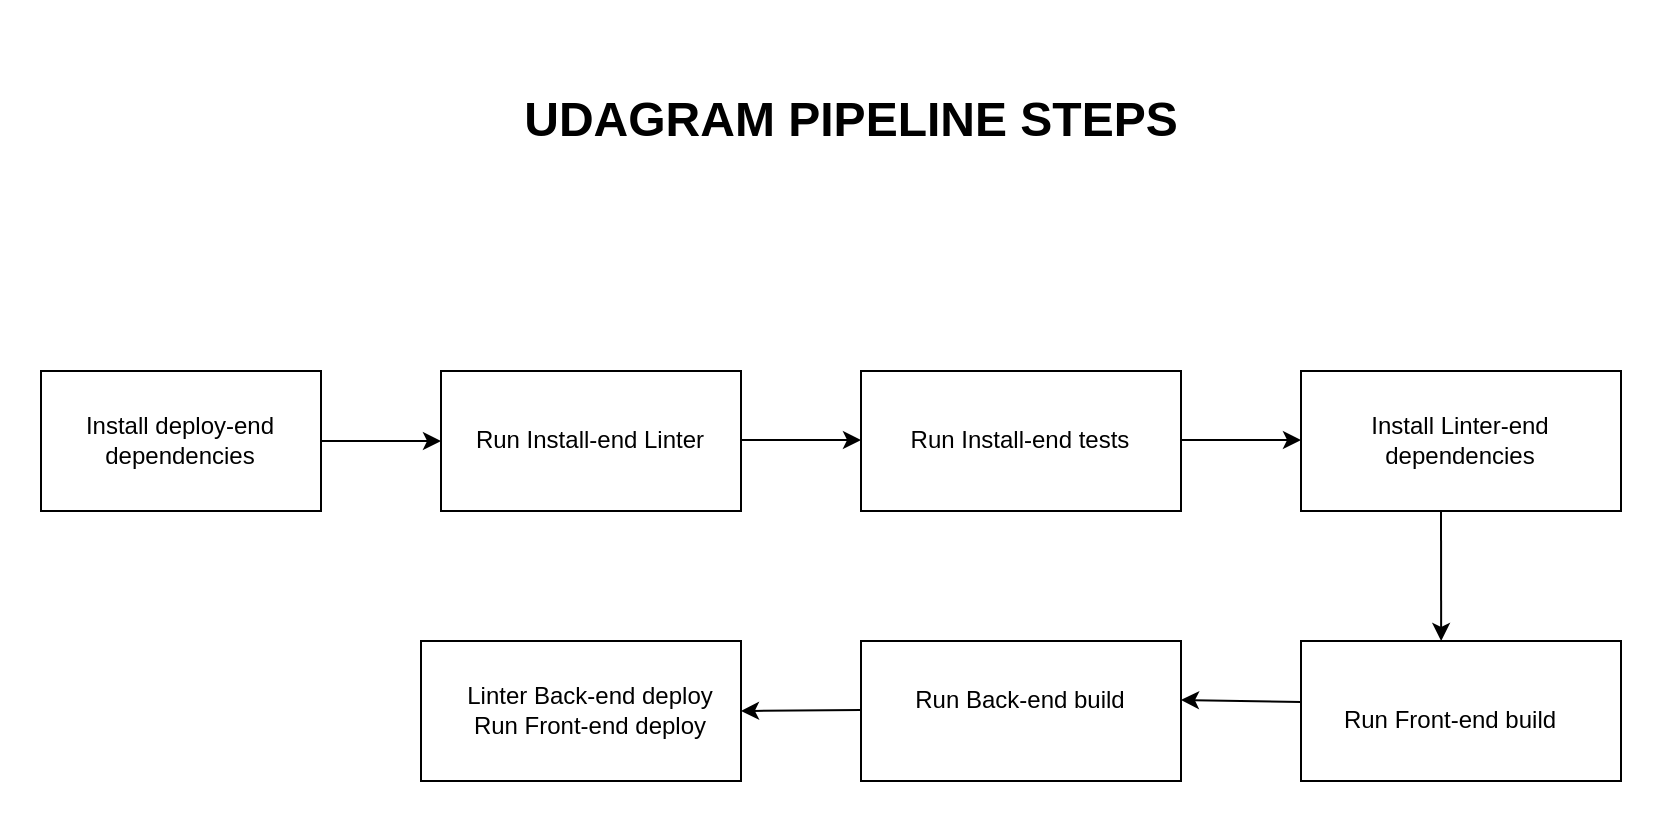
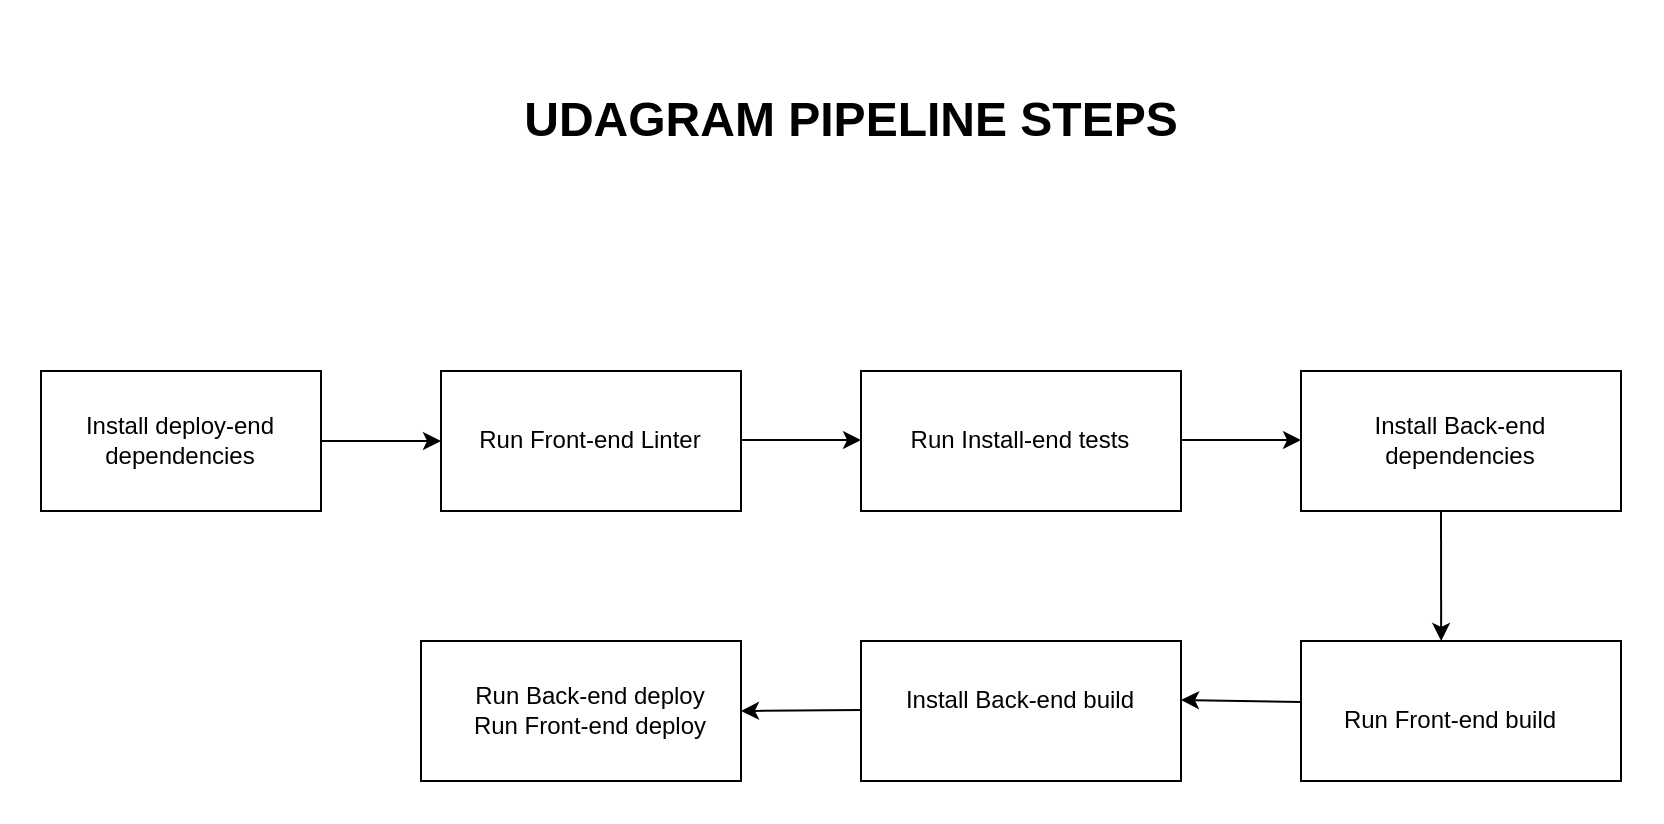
  <mxCell id="0" />
  <mxCell id="1" parent="0" />
  <mxCell id="2" value="" style="rounded=0;whiteSpace=wrap;html=1;" vertex="1" parent="1"><mxGeometry x="210" y="320" width="160" height="70" as="geometry" /></mxCell>
  <mxCell id="3" value="" style="rounded=0;whiteSpace=wrap;html=1;" parent="1" vertex="1"><mxGeometry x="20" y="185" width="140" height="70" as="geometry" /></mxCell>
  <mxCell id="4" value="Install deploy-end dependencies" style="text;html=1;strokeColor=none;fillColor=none;align=center;verticalAlign=middle;whiteSpace=wrap;rounded=0;" parent="1" vertex="1"><mxGeometry x="30" y="195" width="120" height="50" as="geometry" /></mxCell>
  <mxCell id="5" value="" style="rounded=0;whiteSpace=wrap;html=1;" parent="1" vertex="1"><mxGeometry x="220" y="185" width="150" height="70" as="geometry" /></mxCell>
- <mxCell id="6" value="Run Install-end Linter" style="text;html=1;strokeColor=none;fillColor=none;align=center;verticalAlign=middle;whiteSpace=wrap;rounded=0;" parent="1" vertex="1"><mxGeometry x="230" y="195" width="130" height="50" as="geometry" /></mxCell>
+ <mxCell id="6" value="Run Front-end Linter" style="text;html=1;strokeColor=none;fillColor=none;align=center;verticalAlign=middle;whiteSpace=wrap;rounded=0;" parent="1" vertex="1"><mxGeometry x="230" y="195" width="130" height="50" as="geometry" /></mxCell>
  <mxCell id="7" value="" style="rounded=0;whiteSpace=wrap;html=1;" parent="1" vertex="1"><mxGeometry x="430" y="185" width="160" height="70" as="geometry" /></mxCell>
  <mxCell id="8" value="Run Install-end tests" style="text;html=1;strokeColor=none;fillColor=none;align=center;verticalAlign=middle;whiteSpace=wrap;rounded=0;" parent="1" vertex="1"><mxGeometry x="445" y="195" width="130" height="50" as="geometry" /></mxCell>
  <mxCell id="9" value="" style="rounded=0;whiteSpace=wrap;html=1;" parent="1" vertex="1"><mxGeometry x="650" y="185" width="160" height="70" as="geometry" /></mxCell>
- <mxCell id="10" value="Install Linter-end dependencies" style="text;html=1;strokeColor=none;fillColor=none;align=center;verticalAlign=middle;whiteSpace=wrap;rounded=0;" parent="1" vertex="1"><mxGeometry x="660" y="195" width="140" height="50" as="geometry" /></mxCell>
+ <mxCell id="10" value="Install Back-end dependencies" style="text;html=1;strokeColor=none;fillColor=none;align=center;verticalAlign=middle;whiteSpace=wrap;rounded=0;" parent="1" vertex="1"><mxGeometry x="660" y="195" width="140" height="50" as="geometry" /></mxCell>
  <mxCell id="11" value="" style="rounded=0;whiteSpace=wrap;html=1;" parent="1" vertex="1"><mxGeometry x="650" y="320" width="160" height="70" as="geometry" /></mxCell>
  <mxCell id="12" value="Run Front-end build" style="text;html=1;strokeColor=none;fillColor=none;align=center;verticalAlign=middle;whiteSpace=wrap;rounded=0;" parent="1" vertex="1"><mxGeometry x="665" y="335" width="120" height="50" as="geometry" /></mxCell>
  <mxCell id="13" value="" style="rounded=0;whiteSpace=wrap;html=1;" parent="1" vertex="1"><mxGeometry x="430" y="320" width="160" height="70" as="geometry" /></mxCell>
- <mxCell id="14" value="Run Back-end build" style="text;html=1;strokeColor=none;fillColor=none;align=center;verticalAlign=middle;whiteSpace=wrap;rounded=0;" parent="1" vertex="1"><mxGeometry x="440" y="325" width="140" height="50" as="geometry" /></mxCell>
- <mxCell id="15" value="Linter Back-end deploy&lt;br&gt;Run Front-end deploy" style="text;html=1;strokeColor=none;fillColor=none;align=center;verticalAlign=middle;whiteSpace=wrap;rounded=0;" parent="1" vertex="1"><mxGeometry x="230" y="335" width="130" height="40" as="geometry" /></mxCell>
+ <mxCell id="14" value="Install Back-end build" style="text;html=1;strokeColor=none;fillColor=none;align=center;verticalAlign=middle;whiteSpace=wrap;rounded=0;" parent="1" vertex="1"><mxGeometry x="440" y="325" width="140" height="50" as="geometry" /></mxCell>
+ <mxCell id="15" value="Run Back-end deploy&lt;br&gt;Run Front-end deploy" style="text;html=1;strokeColor=none;fillColor=none;align=center;verticalAlign=middle;whiteSpace=wrap;rounded=0;" parent="1" vertex="1"><mxGeometry x="230" y="335" width="130" height="40" as="geometry" /></mxCell>
  <mxCell id="16" value="UDAGRAM PIPELINE STEPS" style="text;strokeColor=none;fillColor=none;html=1;fontSize=24;fontStyle=1;verticalAlign=middle;align=center;" parent="1" vertex="1"><mxGeometry x="175" y="20" width="500" height="80" as="geometry" /></mxCell>
  <mxCell id="17" value="" style="endArrow=classic;html=1;rounded=0;entryX=0;entryY=0.5;entryDx=0;entryDy=0;" parent="1" target="5" edge="1"><mxGeometry width="50" height="50" relative="1" as="geometry"><mxPoint x="160" y="220" as="sourcePoint" /><mxPoint x="220" y="215" as="targetPoint" /></mxGeometry></mxCell>
  <mxCell id="18" value="" style="endArrow=classic;html=1;rounded=0;entryX=0;entryY=0.5;entryDx=0;entryDy=0;" parent="1" edge="1"><mxGeometry width="50" height="50" relative="1" as="geometry"><mxPoint x="370" y="219.5" as="sourcePoint" /><mxPoint x="430" y="219.5" as="targetPoint" /></mxGeometry></mxCell>
  <mxCell id="19" value="" style="endArrow=classic;html=1;rounded=0;entryX=0;entryY=0.5;entryDx=0;entryDy=0;" parent="1" edge="1"><mxGeometry width="50" height="50" relative="1" as="geometry"><mxPoint x="590" y="219.5" as="sourcePoint" /><mxPoint x="650" y="219.5" as="targetPoint" /></mxGeometry></mxCell>
  <mxCell id="20" value="" style="endArrow=classic;html=1;rounded=0;entryX=0.438;entryY=0;entryDx=0;entryDy=0;entryPerimeter=0;" parent="1" target="11" edge="1"><mxGeometry width="50" height="50" relative="1" as="geometry"><mxPoint x="720" y="255" as="sourcePoint" /><mxPoint x="780" y="255" as="targetPoint" /></mxGeometry></mxCell>
  <mxCell id="21" value="" style="endArrow=classic;html=1;rounded=0;entryX=1;entryY=0.414;entryDx=0;entryDy=0;entryPerimeter=0;" parent="1" edge="1"><mxGeometry width="50" height="50" relative="1" as="geometry"><mxPoint x="650" y="350.51" as="sourcePoint" /><mxPoint x="590" y="349.49" as="targetPoint" /></mxGeometry></mxCell>
  <mxCell id="22" value="" style="endArrow=classic;html=1;rounded=0;entryX=1;entryY=0.5;entryDx=0;entryDy=0;" parent="1" edge="1"><mxGeometry width="50" height="50" relative="1" as="geometry"><mxPoint x="430" y="354.5" as="sourcePoint" /><mxPoint x="370" y="355" as="targetPoint" /></mxGeometry></mxCell>
